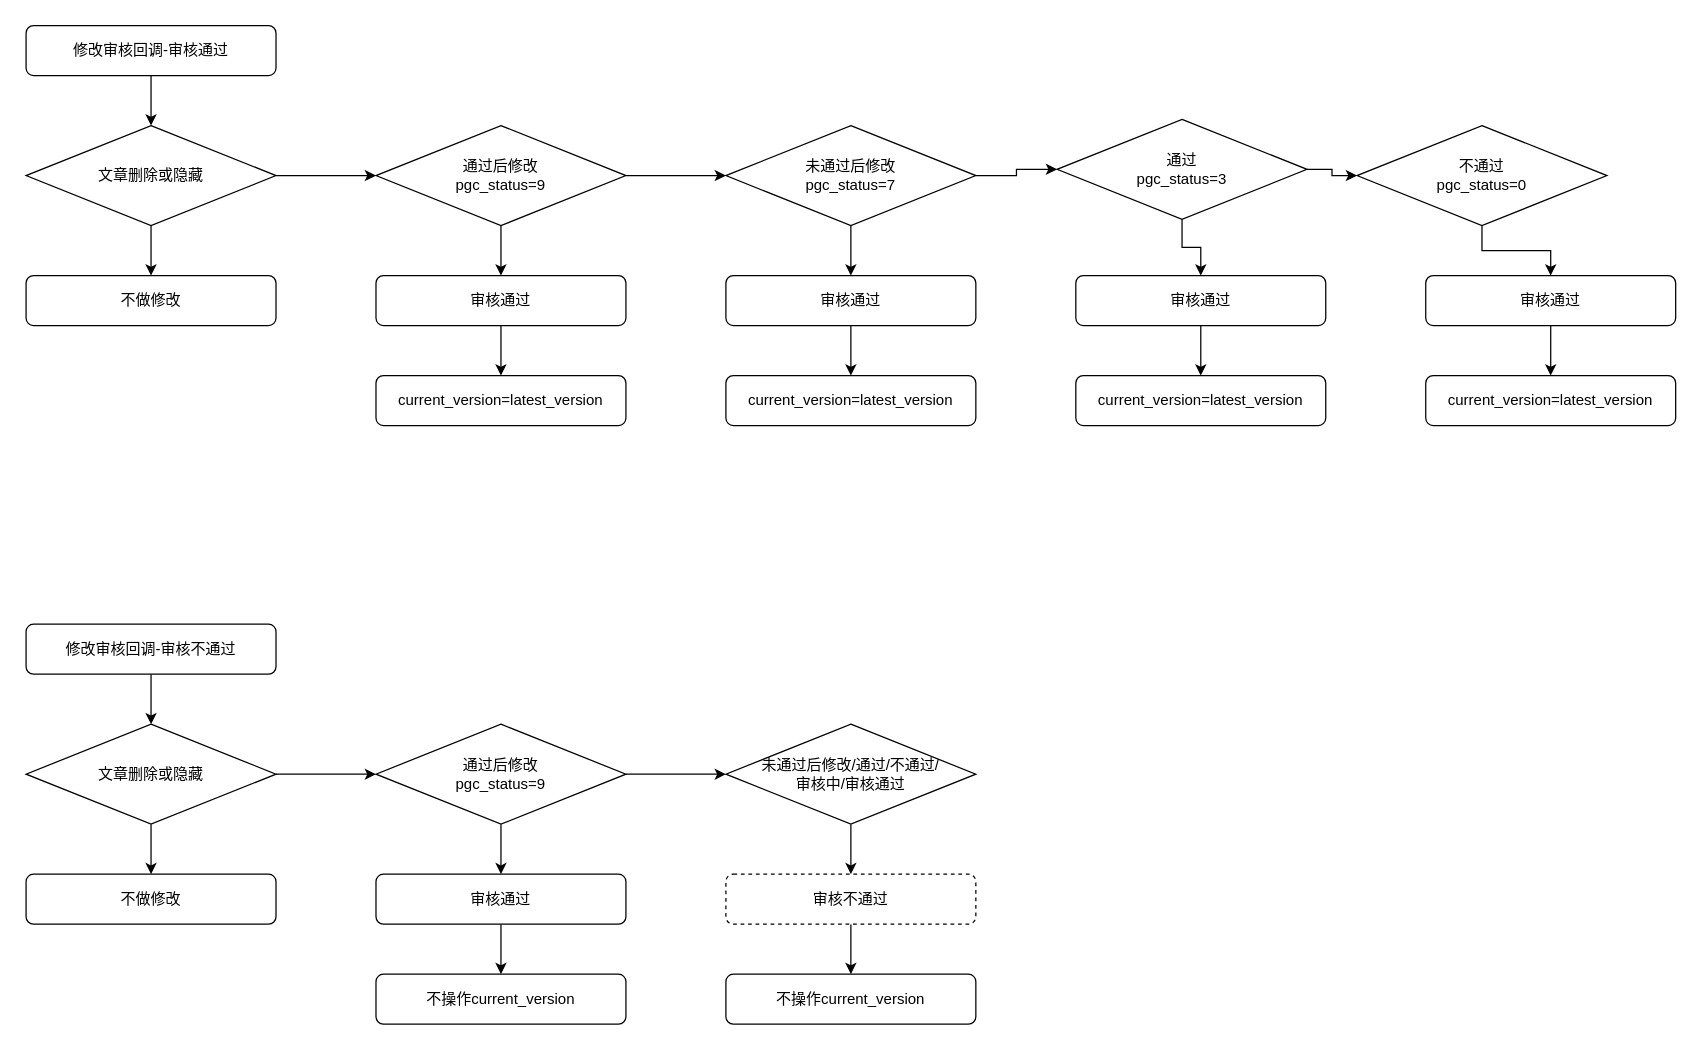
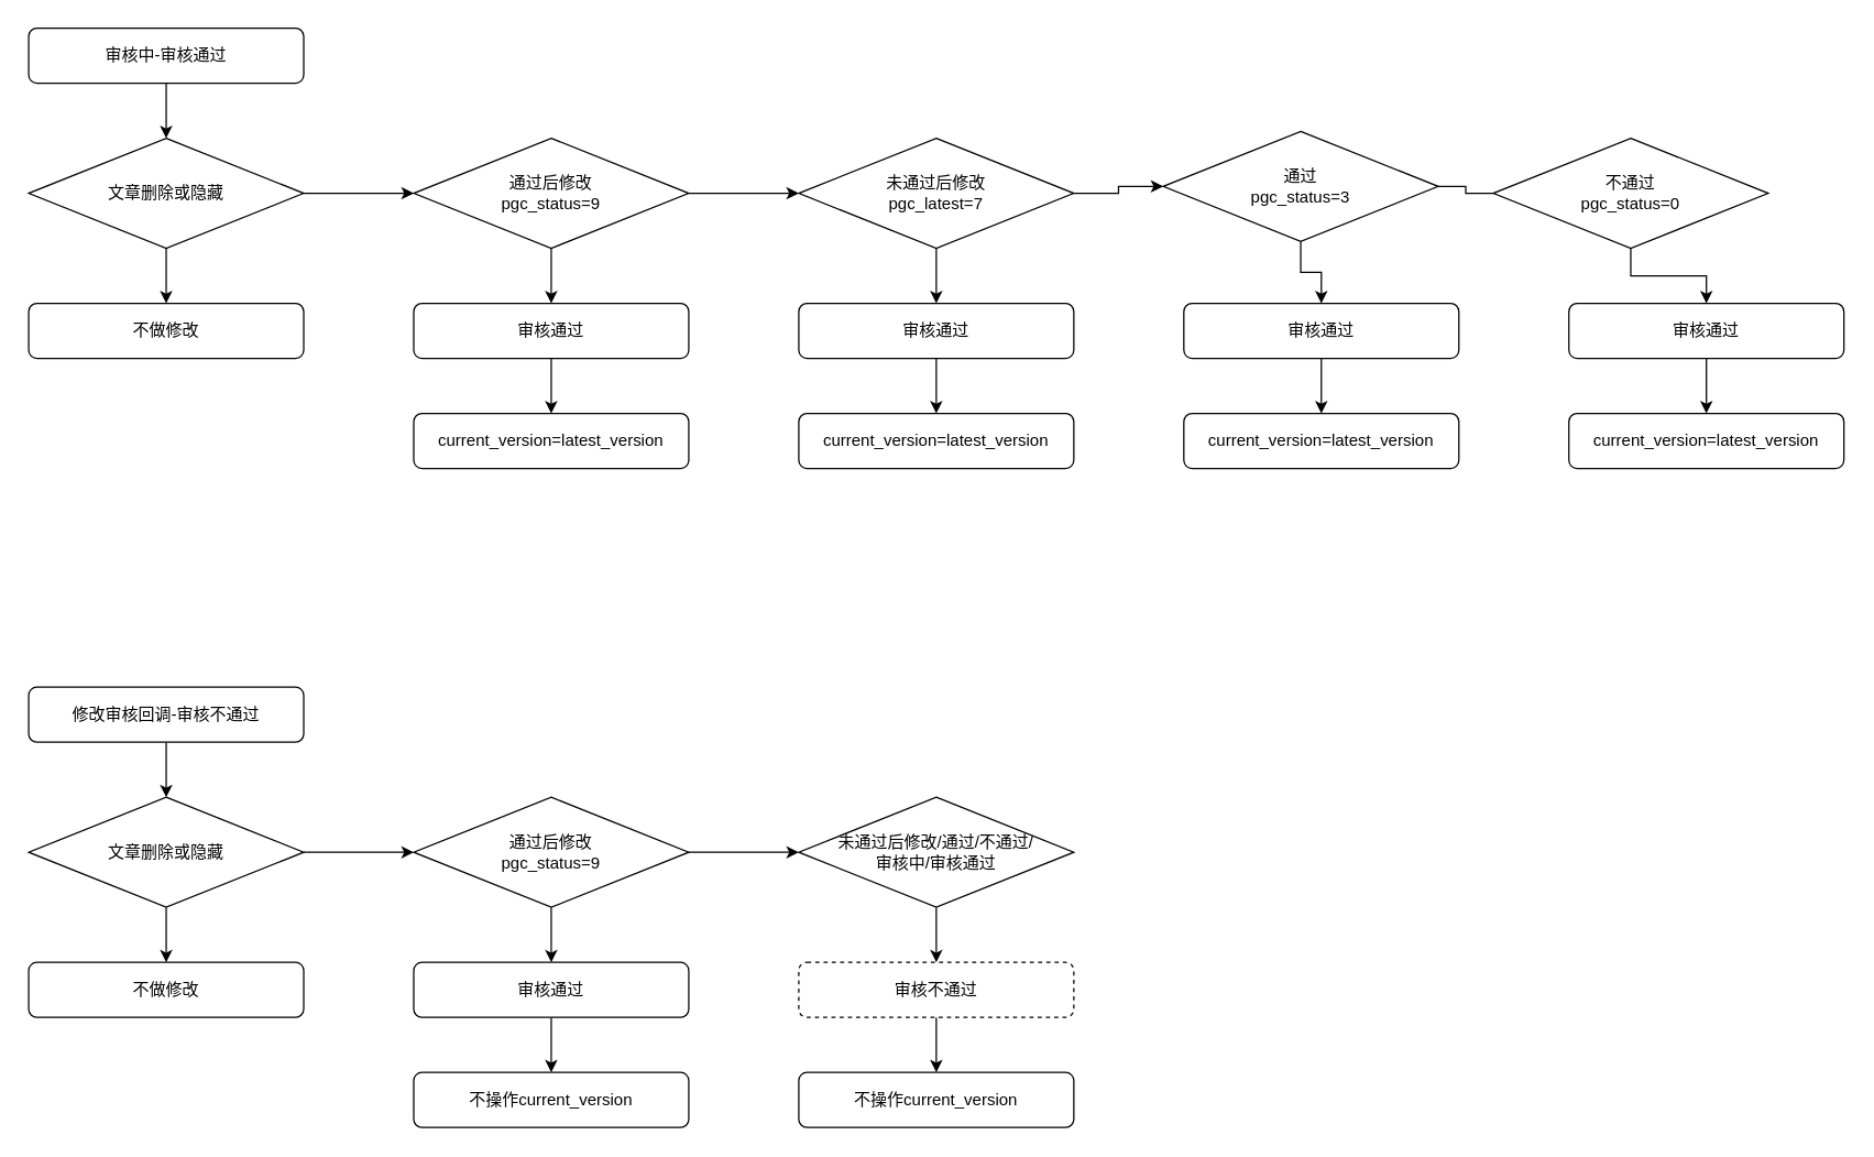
  <mxCell id="0" />
  <mxCell id="1" parent="0" />
  <mxCell id="2" style="edgeStyle=orthogonalEdgeStyle;rounded=0;orthogonalLoop=1;jettySize=auto;html=1;entryX=0.5;entryY=0;entryDx=0;entryDy=0;" edge="1" parent="1" source="3" target="46"><mxGeometry relative="1" as="geometry" /></mxCell>
- <mxCell id="3" value="&lt;span style=&quot;white-space: normal&quot;&gt;修改审核回调-审核通过&lt;/span&gt;" style="rounded=1;whiteSpace=wrap;html=1;" vertex="1" parent="1"><mxGeometry x="20" y="20" width="200" height="40" as="geometry" /></mxCell>
+ <mxCell id="3" value="&lt;span style=&quot;white-space: normal&quot;&gt;审核中-审核通过&lt;/span&gt;" style="rounded=1;whiteSpace=wrap;html=1;" vertex="1" parent="1"><mxGeometry x="20" y="20" width="200" height="40" as="geometry" /></mxCell>
  <mxCell id="4" style="edgeStyle=orthogonalEdgeStyle;rounded=0;orthogonalLoop=1;jettySize=auto;html=1;entryX=0.5;entryY=0;entryDx=0;entryDy=0;" edge="1" parent="1" source="6" target="8"><mxGeometry relative="1" as="geometry" /></mxCell>
  <mxCell id="5" style="edgeStyle=orthogonalEdgeStyle;rounded=0;orthogonalLoop=1;jettySize=auto;html=1;entryX=0;entryY=0.5;entryDx=0;entryDy=0;" edge="1" parent="1" source="6" target="12"><mxGeometry relative="1" as="geometry" /></mxCell>
  <mxCell id="6" value="通过后修改&lt;br&gt;pgc_status=9" style="rhombus;whiteSpace=wrap;html=1;" vertex="1" parent="1"><mxGeometry x="300" y="100" width="200" height="80" as="geometry" /></mxCell>
  <mxCell id="7" style="edgeStyle=orthogonalEdgeStyle;rounded=0;orthogonalLoop=1;jettySize=auto;html=1;entryX=0.5;entryY=0;entryDx=0;entryDy=0;" edge="1" parent="1" source="8" target="9"><mxGeometry relative="1" as="geometry" /></mxCell>
  <mxCell id="8" value="审核通过" style="rounded=1;whiteSpace=wrap;html=1;" vertex="1" parent="1"><mxGeometry x="300" y="220" width="200" height="40" as="geometry" /></mxCell>
  <mxCell id="9" value="current_version=latest_version" style="rounded=1;whiteSpace=wrap;html=1;" vertex="1" parent="1"><mxGeometry x="300" y="300" width="200" height="40" as="geometry" /></mxCell>
  <mxCell id="10" style="edgeStyle=orthogonalEdgeStyle;rounded=0;orthogonalLoop=1;jettySize=auto;html=1;entryX=0.5;entryY=0;entryDx=0;entryDy=0;" edge="1" parent="1" source="12" target="14"><mxGeometry relative="1" as="geometry" /></mxCell>
  <mxCell id="11" style="edgeStyle=orthogonalEdgeStyle;rounded=0;orthogonalLoop=1;jettySize=auto;html=1;entryX=0;entryY=0.5;entryDx=0;entryDy=0;" edge="1" parent="1" source="12" target="18"><mxGeometry relative="1" as="geometry" /></mxCell>
- <mxCell id="12" value="未通过后修改&lt;br&gt;pgc_status=7" style="rhombus;whiteSpace=wrap;html=1;" vertex="1" parent="1"><mxGeometry x="580" y="100" width="200" height="80" as="geometry" /></mxCell>
+ <mxCell id="12" value="未通过后修改&lt;br&gt;pgc_latest=7" style="rhombus;whiteSpace=wrap;html=1;" vertex="1" parent="1"><mxGeometry x="580" y="100" width="200" height="80" as="geometry" /></mxCell>
  <mxCell id="13" style="edgeStyle=orthogonalEdgeStyle;rounded=0;orthogonalLoop=1;jettySize=auto;html=1;entryX=0.5;entryY=0;entryDx=0;entryDy=0;" edge="1" parent="1" source="14" target="15"><mxGeometry relative="1" as="geometry" /></mxCell>
  <mxCell id="14" value="审核通过" style="rounded=1;whiteSpace=wrap;html=1;" vertex="1" parent="1"><mxGeometry x="580" y="220" width="200" height="40" as="geometry" /></mxCell>
  <mxCell id="15" value="current_version=latest_version" style="rounded=1;whiteSpace=wrap;html=1;" vertex="1" parent="1"><mxGeometry x="580" y="300" width="200" height="40" as="geometry" /></mxCell>
  <mxCell id="16" style="edgeStyle=orthogonalEdgeStyle;rounded=0;orthogonalLoop=1;jettySize=auto;html=1;" edge="1" parent="1" source="18" target="20"><mxGeometry relative="1" as="geometry" /></mxCell>
- <mxCell id="17" style="edgeStyle=orthogonalEdgeStyle;rounded=0;orthogonalLoop=1;jettySize=auto;html=1;entryX=0;entryY=0.5;entryDx=0;entryDy=0;" edge="1" parent="1" source="18" target="23"><mxGeometry relative="1" as="geometry" /></mxCell>
+ <mxCell id="17" style="edgeStyle=orthogonalEdgeStyle;rounded=0;orthogonalLoop=1;jettySize=auto;html=1;entryX=0;entryY=0.5;entryDx=0;entryDy=0;endArrow=none;" edge="1" parent="1" source="18" target="23"><mxGeometry relative="1" as="geometry" /></mxCell>
  <mxCell id="18" value="通过&lt;br&gt;pgc_status=3" style="rhombus;whiteSpace=wrap;html=1;" vertex="1" parent="1"><mxGeometry x="845" y="95" width="200" height="80" as="geometry" /></mxCell>
  <mxCell id="19" style="edgeStyle=orthogonalEdgeStyle;rounded=0;orthogonalLoop=1;jettySize=auto;html=1;entryX=0.5;entryY=0;entryDx=0;entryDy=0;" edge="1" parent="1" source="20" target="21"><mxGeometry relative="1" as="geometry" /></mxCell>
  <mxCell id="20" value="审核通过" style="rounded=1;whiteSpace=wrap;html=1;" vertex="1" parent="1"><mxGeometry x="860" y="220" width="200" height="40" as="geometry" /></mxCell>
  <mxCell id="21" value="current_version=latest_version" style="rounded=1;whiteSpace=wrap;html=1;" vertex="1" parent="1"><mxGeometry x="860" y="300" width="200" height="40" as="geometry" /></mxCell>
  <mxCell id="22" style="edgeStyle=orthogonalEdgeStyle;rounded=0;orthogonalLoop=1;jettySize=auto;html=1;" edge="1" parent="1" source="23" target="25"><mxGeometry relative="1" as="geometry" /></mxCell>
  <mxCell id="23" value="不通过&lt;br&gt;pgc_status=0" style="rhombus;whiteSpace=wrap;html=1;" vertex="1" parent="1"><mxGeometry x="1085" y="100" width="200" height="80" as="geometry" /></mxCell>
  <mxCell id="24" style="edgeStyle=orthogonalEdgeStyle;rounded=0;orthogonalLoop=1;jettySize=auto;html=1;entryX=0.5;entryY=0;entryDx=0;entryDy=0;" edge="1" parent="1" source="25" target="26"><mxGeometry relative="1" as="geometry" /></mxCell>
  <mxCell id="25" value="审核通过" style="rounded=1;whiteSpace=wrap;html=1;" vertex="1" parent="1"><mxGeometry x="1140" y="220" width="200" height="40" as="geometry" /></mxCell>
  <mxCell id="26" value="current_version=latest_version" style="rounded=1;whiteSpace=wrap;html=1;" vertex="1" parent="1"><mxGeometry x="1140" y="300" width="200" height="40" as="geometry" /></mxCell>
  <mxCell id="27" style="edgeStyle=orthogonalEdgeStyle;rounded=0;orthogonalLoop=1;jettySize=auto;html=1;entryX=0.5;entryY=0;entryDx=0;entryDy=0;" edge="1" parent="1" source="28" target="31"><mxGeometry relative="1" as="geometry" /></mxCell>
  <mxCell id="28" value="&lt;span style=&quot;white-space: normal&quot;&gt;修改审核回调-审核不通过&lt;/span&gt;" style="rounded=1;whiteSpace=wrap;html=1;" vertex="1" parent="1"><mxGeometry x="20" y="499" width="200" height="40" as="geometry" /></mxCell>
  <mxCell id="29" style="edgeStyle=orthogonalEdgeStyle;rounded=0;orthogonalLoop=1;jettySize=auto;html=1;entryX=0.5;entryY=0;entryDx=0;entryDy=0;" edge="1" parent="1" source="31" target="32"><mxGeometry relative="1" as="geometry" /></mxCell>
  <mxCell id="30" style="edgeStyle=orthogonalEdgeStyle;rounded=0;orthogonalLoop=1;jettySize=auto;html=1;entryX=0;entryY=0.5;entryDx=0;entryDy=0;" edge="1" parent="1" source="31" target="40"><mxGeometry relative="1" as="geometry" /></mxCell>
  <mxCell id="31" value="文章删除或隐藏" style="rhombus;whiteSpace=wrap;html=1;" vertex="1" parent="1"><mxGeometry x="20" y="579" width="200" height="80" as="geometry" /></mxCell>
  <mxCell id="32" value="不做修改" style="rounded=1;whiteSpace=wrap;html=1;" vertex="1" parent="1"><mxGeometry x="20" y="699" width="200" height="40" as="geometry" /></mxCell>
  <mxCell id="33" style="edgeStyle=orthogonalEdgeStyle;rounded=0;orthogonalLoop=1;jettySize=auto;html=1;entryX=0.5;entryY=0;entryDx=0;entryDy=0;" edge="1" parent="1" source="34" target="36"><mxGeometry relative="1" as="geometry" /></mxCell>
  <mxCell id="34" value="未通过后修改/通过/不通过/&lt;br&gt;审核中/审核通过" style="rhombus;whiteSpace=wrap;html=1;" vertex="1" parent="1"><mxGeometry x="580" y="579" width="200" height="80" as="geometry" /></mxCell>
  <mxCell id="35" style="edgeStyle=orthogonalEdgeStyle;rounded=0;orthogonalLoop=1;jettySize=auto;html=1;entryX=0.5;entryY=0;entryDx=0;entryDy=0;" edge="1" parent="1" source="36" target="37"><mxGeometry relative="1" as="geometry" /></mxCell>
  <mxCell id="36" value="审核不通过" style="rounded=1;whiteSpace=wrap;html=1;dashed=1;" vertex="1" parent="1"><mxGeometry x="580" y="699" width="200" height="40" as="geometry" /></mxCell>
  <mxCell id="37" value="不操作current_version" style="rounded=1;whiteSpace=wrap;html=1;" vertex="1" parent="1"><mxGeometry x="580" y="779" width="200" height="40" as="geometry" /></mxCell>
  <mxCell id="38" style="edgeStyle=orthogonalEdgeStyle;rounded=0;orthogonalLoop=1;jettySize=auto;html=1;entryX=0.5;entryY=0;entryDx=0;entryDy=0;" edge="1" parent="1" source="40" target="42"><mxGeometry relative="1" as="geometry" /></mxCell>
  <mxCell id="39" style="edgeStyle=orthogonalEdgeStyle;rounded=0;orthogonalLoop=1;jettySize=auto;html=1;entryX=0;entryY=0.5;entryDx=0;entryDy=0;" edge="1" parent="1" source="40" target="34"><mxGeometry relative="1" as="geometry" /></mxCell>
  <mxCell id="40" value="通过后修改&lt;br&gt;pgc_status=9" style="rhombus;whiteSpace=wrap;html=1;" vertex="1" parent="1"><mxGeometry x="300" y="579" width="200" height="80" as="geometry" /></mxCell>
  <mxCell id="41" style="edgeStyle=orthogonalEdgeStyle;rounded=0;orthogonalLoop=1;jettySize=auto;html=1;entryX=0.5;entryY=0;entryDx=0;entryDy=0;" edge="1" parent="1" source="42" target="43"><mxGeometry relative="1" as="geometry" /></mxCell>
  <mxCell id="42" value="审核通过" style="rounded=1;whiteSpace=wrap;html=1;" vertex="1" parent="1"><mxGeometry x="300" y="699" width="200" height="40" as="geometry" /></mxCell>
  <mxCell id="43" value="不操作current_version" style="rounded=1;whiteSpace=wrap;html=1;" vertex="1" parent="1"><mxGeometry x="300" y="779" width="200" height="40" as="geometry" /></mxCell>
  <mxCell id="44" style="edgeStyle=orthogonalEdgeStyle;rounded=0;orthogonalLoop=1;jettySize=auto;html=1;entryX=0.5;entryY=0;entryDx=0;entryDy=0;" edge="1" parent="1" source="46" target="47"><mxGeometry relative="1" as="geometry" /></mxCell>
  <mxCell id="45" style="edgeStyle=orthogonalEdgeStyle;rounded=0;orthogonalLoop=1;jettySize=auto;html=1;entryX=0;entryY=0.5;entryDx=0;entryDy=0;" edge="1" parent="1" source="46" target="6"><mxGeometry relative="1" as="geometry" /></mxCell>
  <mxCell id="46" value="文章删除或隐藏" style="rhombus;whiteSpace=wrap;html=1;" vertex="1" parent="1"><mxGeometry x="20" y="100" width="200" height="80" as="geometry" /></mxCell>
  <mxCell id="47" value="不做修改" style="rounded=1;whiteSpace=wrap;html=1;" vertex="1" parent="1"><mxGeometry x="20" y="220" width="200" height="40" as="geometry" /></mxCell>
